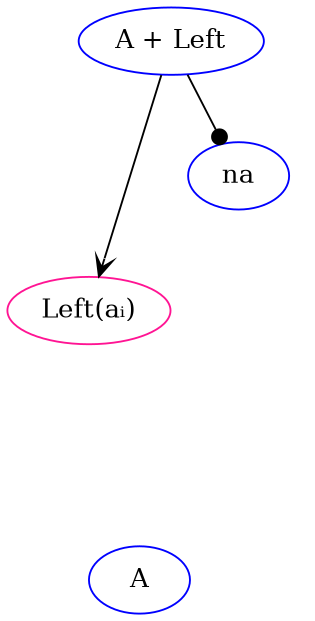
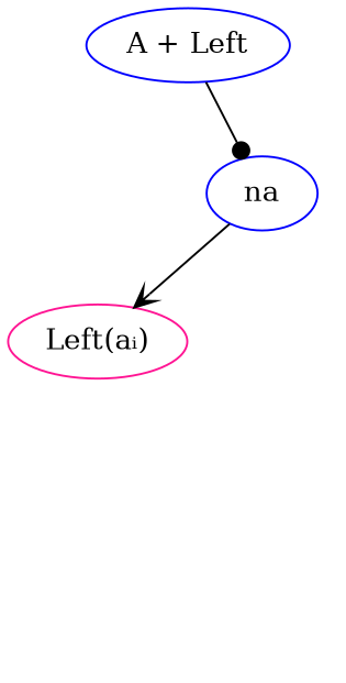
  digraph {
    node [color=blue]
    edge [style=invis]
    n1 [label="A + Left"]
    n2 [color=deeppink label="Left(aᵢ)"]
    na
    n4 [label="aᵢ" style=invis color=""]
    na2 [style=invis color=""]
-   A
-   n1 -> n2 [arrowhead=vee style=""]
+   na -> n2 [arrowhead=vee style=""]
    n1 -> na [arrowhead=dot style=""]
    n2 -> n4
    na -> na2
    n4 -> n2
-   n4 -> A [dir=back]
    na2 -> na
-   na2 -> A
  }
